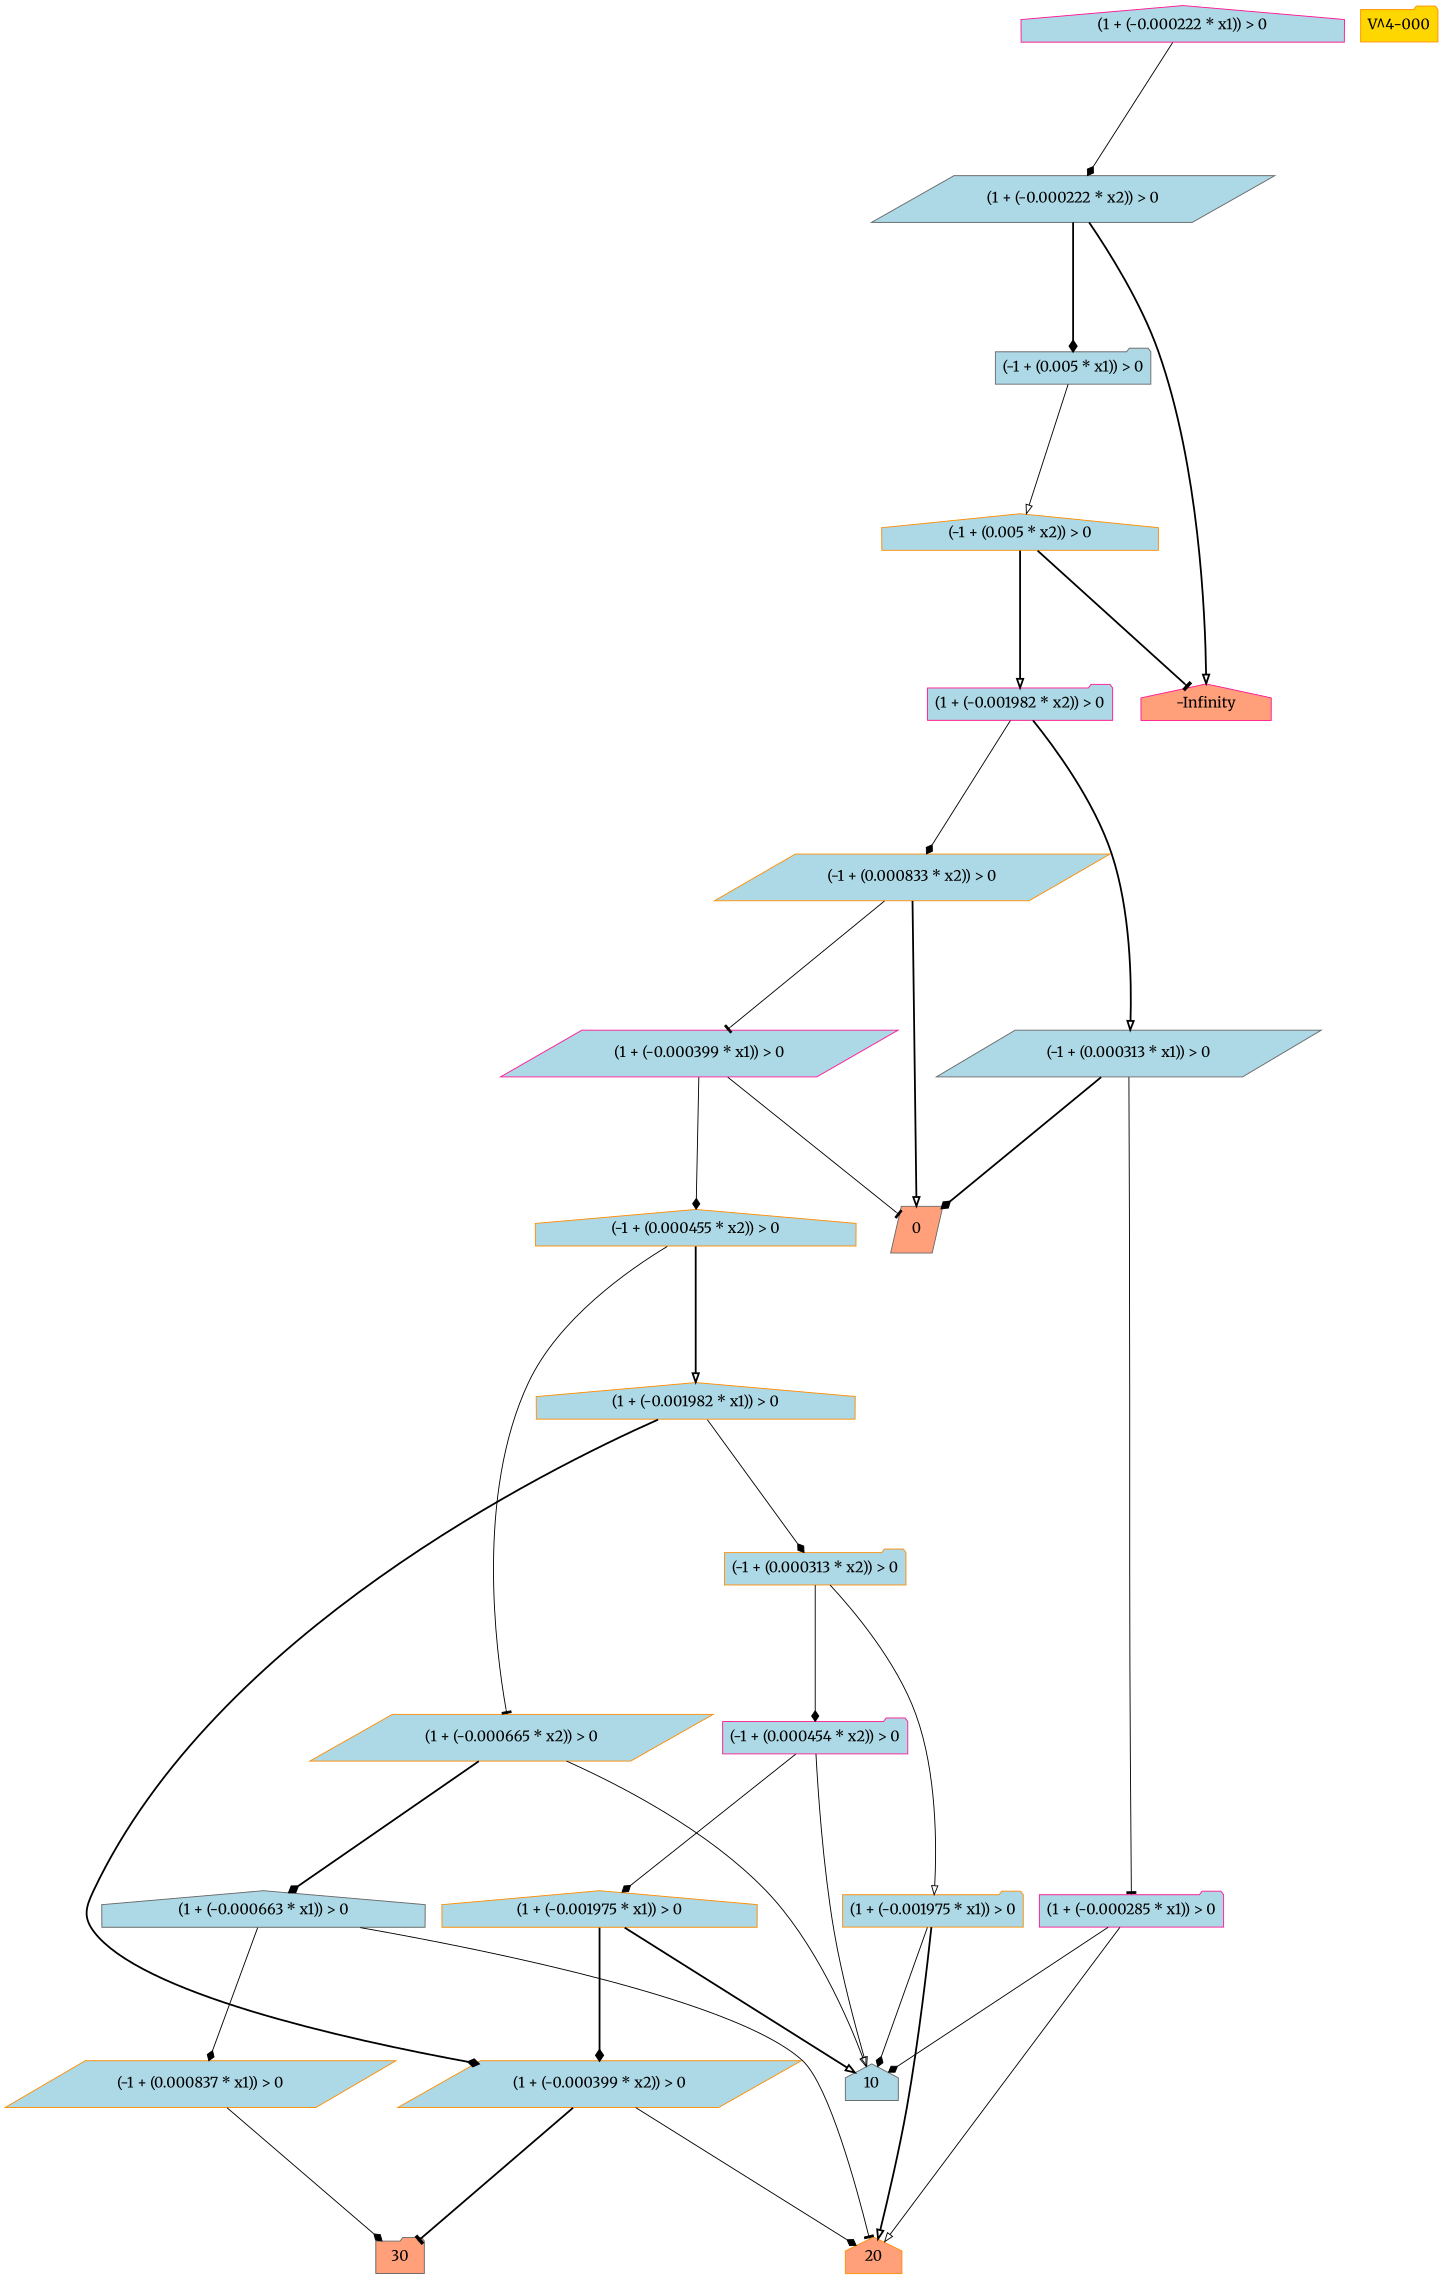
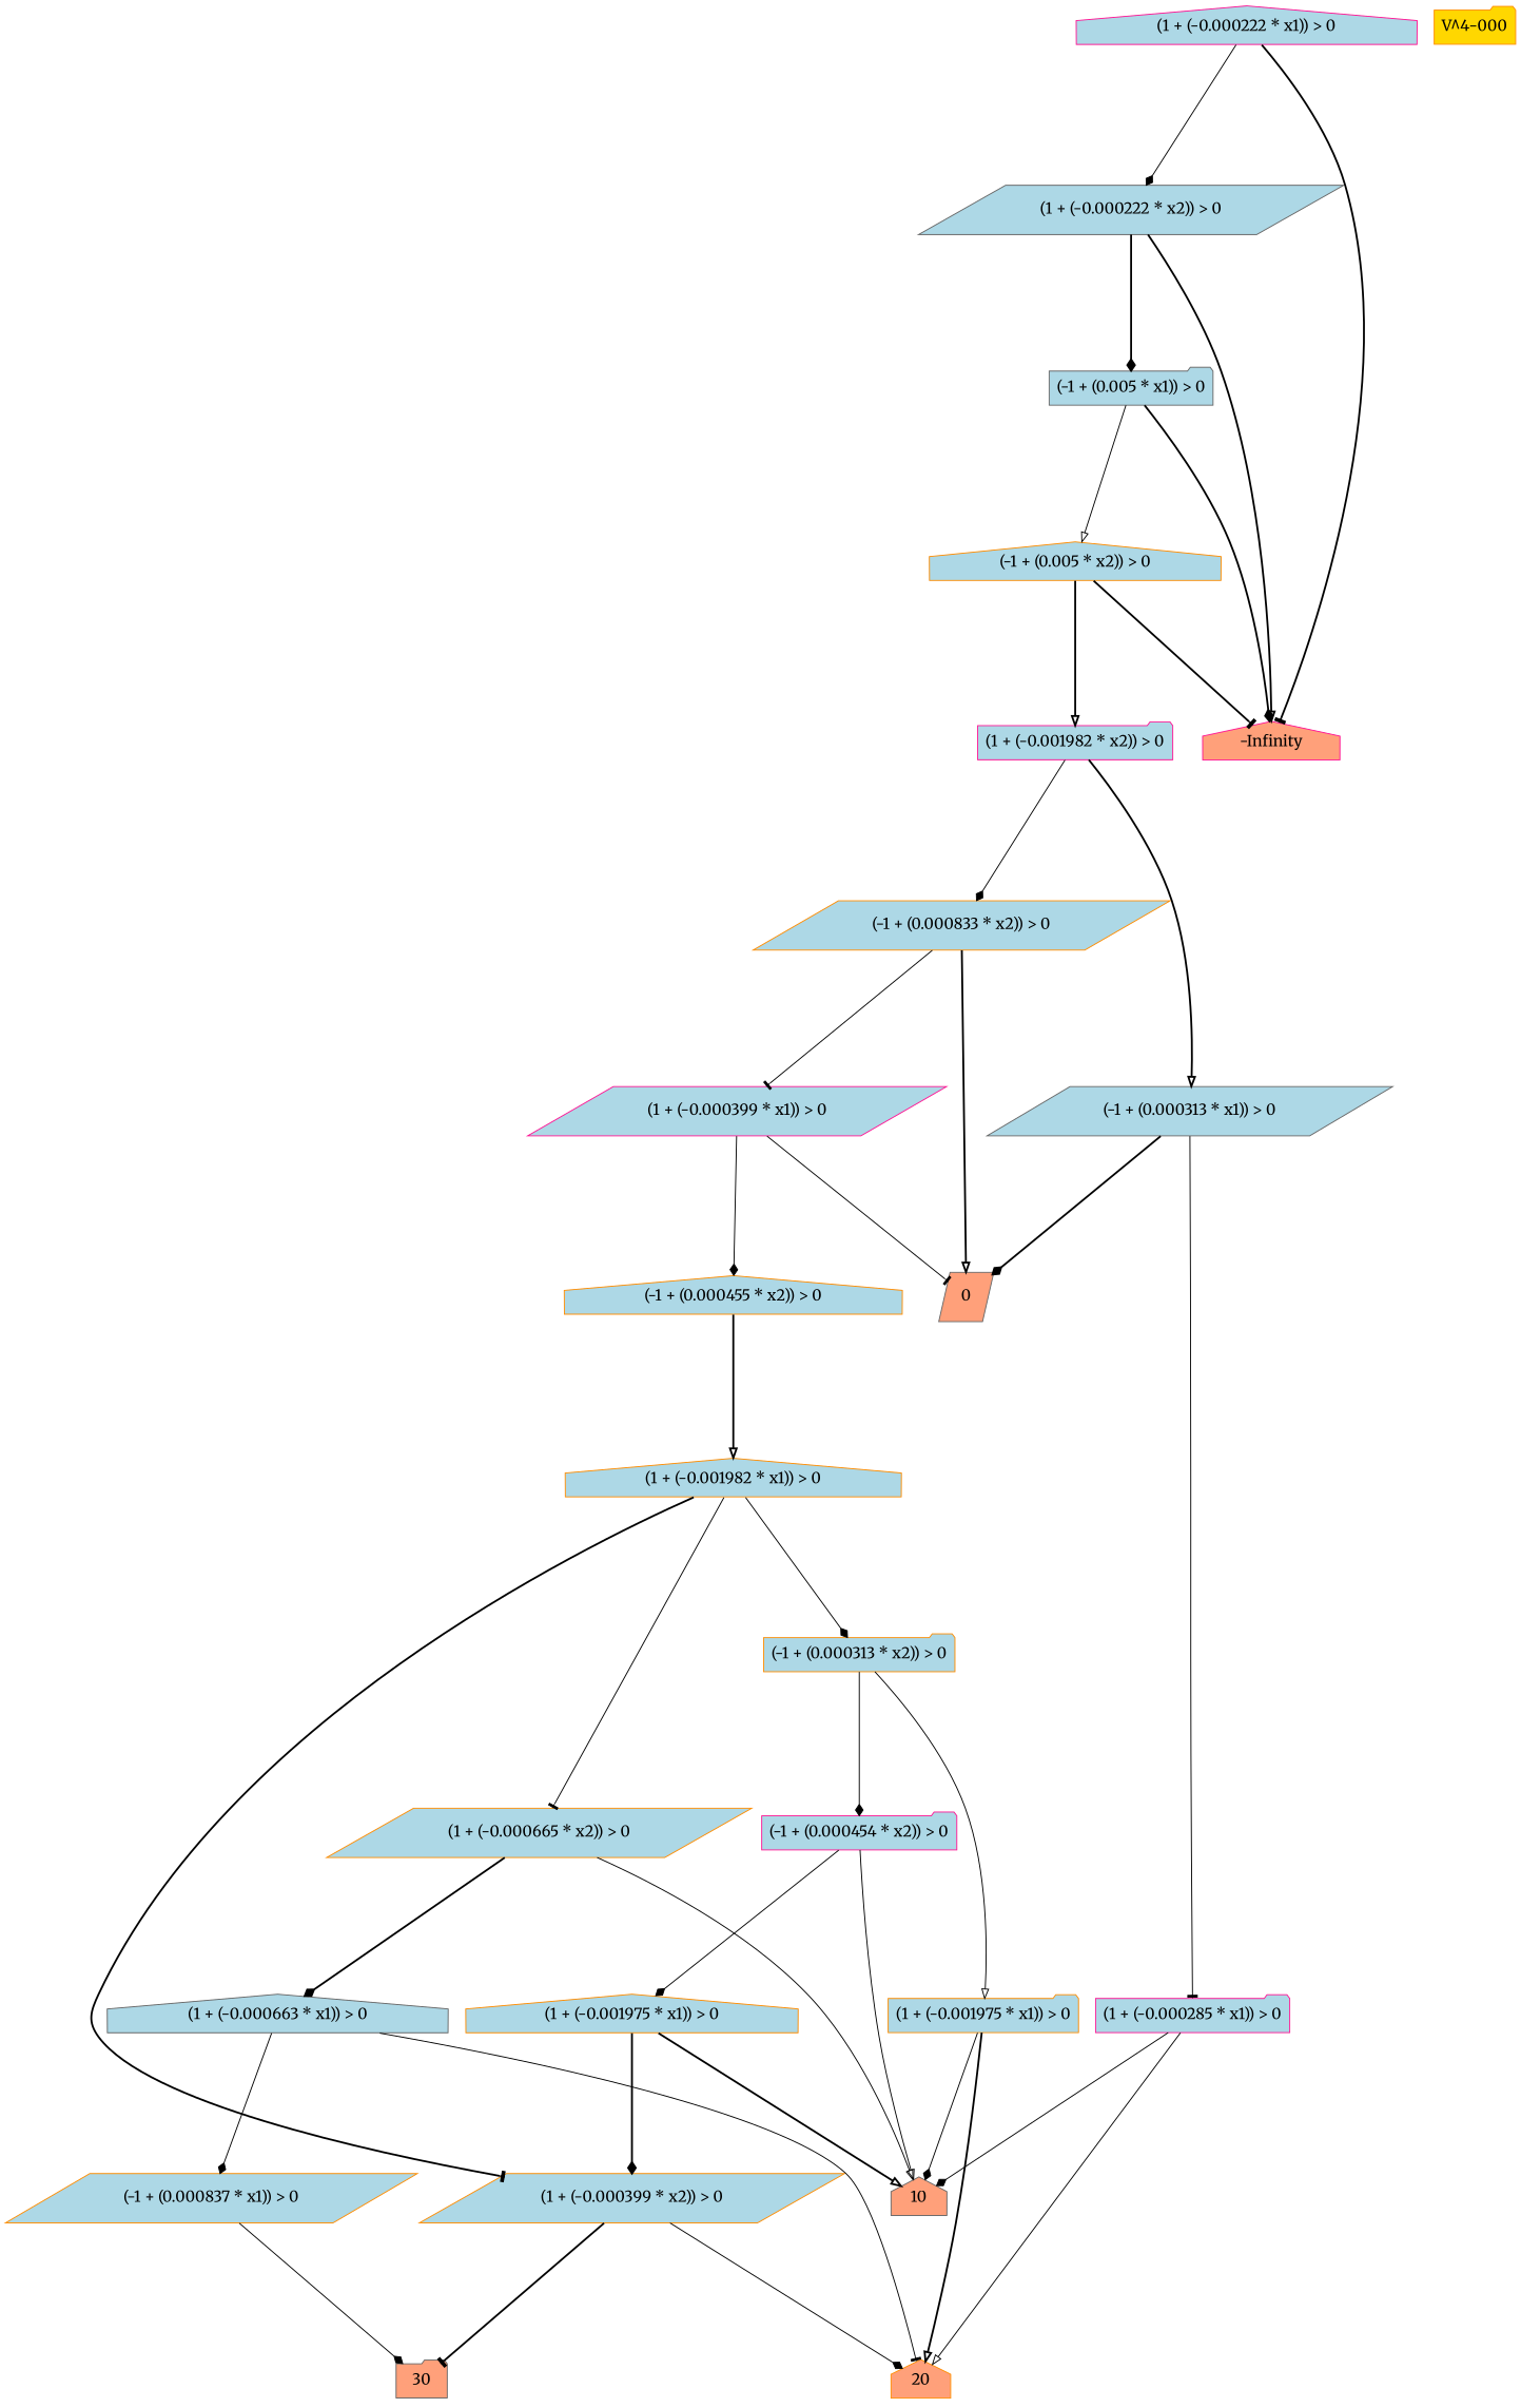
  digraph {
    fontname=Merriweather
    fontsize=16
    ranksep=2.00
    node [color=darkorange fillcolor=lightblue fontname=Merriweather fontsize=16 shape=house style=filled]
    edge [arrowhead=diamond color=black fontname=Merriweather style=solid]
    n1 [label="(-1 + (0.000837 * x1)) > 0" shape=parallelogram]
    n2 [color=gray40 fillcolor=lightsalmon label=30 shape=folder]
-   n3 [color=gray40 label=10]
+   n3 [color=gray40 fillcolor=lightsalmon label=10]
    n4 [color=deeppink label="(1 + (-0.000285 * x1)) > 0" shape=folder]
    n5 [fillcolor=lightsalmon label=20]
    n6 [label="(-1 + (0.000833 * x2)) > 0" shape=parallelogram]
    n7 [color=deeppink label="(1 + (-0.000399 * x1)) > 0" shape=parallelogram]
    n8 [color=gray40 fillcolor=lightsalmon label=0 shape=parallelogram]
    n9 [label="(-1 + (0.000455 * x2)) > 0"]
    n10 [label="(1 + (-0.001982 * x1)) > 0"]
    n11 [label="(1 + (-0.000665 * x2)) > 0" shape=parallelogram]
    n12 [label="(-1 + (0.000313 * x2)) > 0" shape=folder]
    n13 [label="(1 + (-0.000399 * x2)) > 0" shape=parallelogram]
    n14 [color=gray40 label="(1 + (-0.000663 * x1)) > 0"]
    n15 [color=deeppink label="(-1 + (0.000454 * x2)) > 0" shape=folder]
    n16 [label="(1 + (-0.001975 * x1)) > 0" shape=folder]
    n17 [label="(1 + (-0.001975 * x1)) > 0"]
    n18 [color=deeppink label="(1 + (-0.001982 * x2)) > 0" shape=folder]
    n19 [color=gray40 label="(-1 + (0.000313 * x1)) > 0" shape=parallelogram]
    n20 [label="(-1 + (0.005 * x2)) > 0"]
    n21 [color=deeppink fillcolor=lightsalmon label="-Infinity"]
    n22 [color=gray40 label="(-1 + (0.005 * x1)) > 0" shape=folder]
    n23 [color=gray40 label="(1 + (-0.000222 * x2)) > 0" shape=parallelogram]
    n24 [color=deeppink label="(1 + (-0.000222 * x1)) > 0"]
    n25 [fillcolor=gold1 label="V^4-000" shape=folder]
    n1 -> n2
    n4 -> n3
    n4 -> n5 [arrowhead=onormal]
    n6 -> n7 [arrowhead=tee]
    n6 -> n8 [arrowhead=onormal style=bold]
    n7 -> n8 [arrowhead=tee]
    n7 -> n9
    n9 -> n10 [arrowhead=onormal style=bold]
-   n9 -> n11 [arrowhead=tee]
+   n10 -> n11 [arrowhead=tee]
    n10 -> n12
-   n10 -> n13 [style=bold]
+   n10 -> n13 [arrowhead=tee style=bold]
    n11 -> n3 [arrowhead=onormal]
    n11 -> n14 [style=bold]
    n12 -> n15
    n12 -> n16 [arrowhead=onormal]
    n13 -> n2 [arrowhead=tee style=bold]
    n13 -> n5
    n14 -> n1
    n14 -> n5 [arrowhead=tee]
    n15 -> n3 [arrowhead=onormal]
    n15 -> n17
    n16 -> n3
    n16 -> n5 [arrowhead=onormal style=bold]
    n17 -> n3 [arrowhead=onormal style=bold]
    n17 -> n13 [style=bold]
    n18 -> n6
    n18 -> n19 [arrowhead=onormal style=bold]
    n19 -> n4 [arrowhead=tee]
    n19 -> n8 [style=bold]
    n20 -> n18 [arrowhead=onormal style=bold]
    n20 -> n21 [arrowhead=tee style=bold]
    n22 -> n20 [arrowhead=onormal]
+   n22 -> n21 [style=bold]
    n23 -> n21 [arrowhead=onormal style=bold]
    n23 -> n22 [style=bold]
+   n24 -> n21 [arrowhead=tee style=bold]
    n24 -> n23
  }
